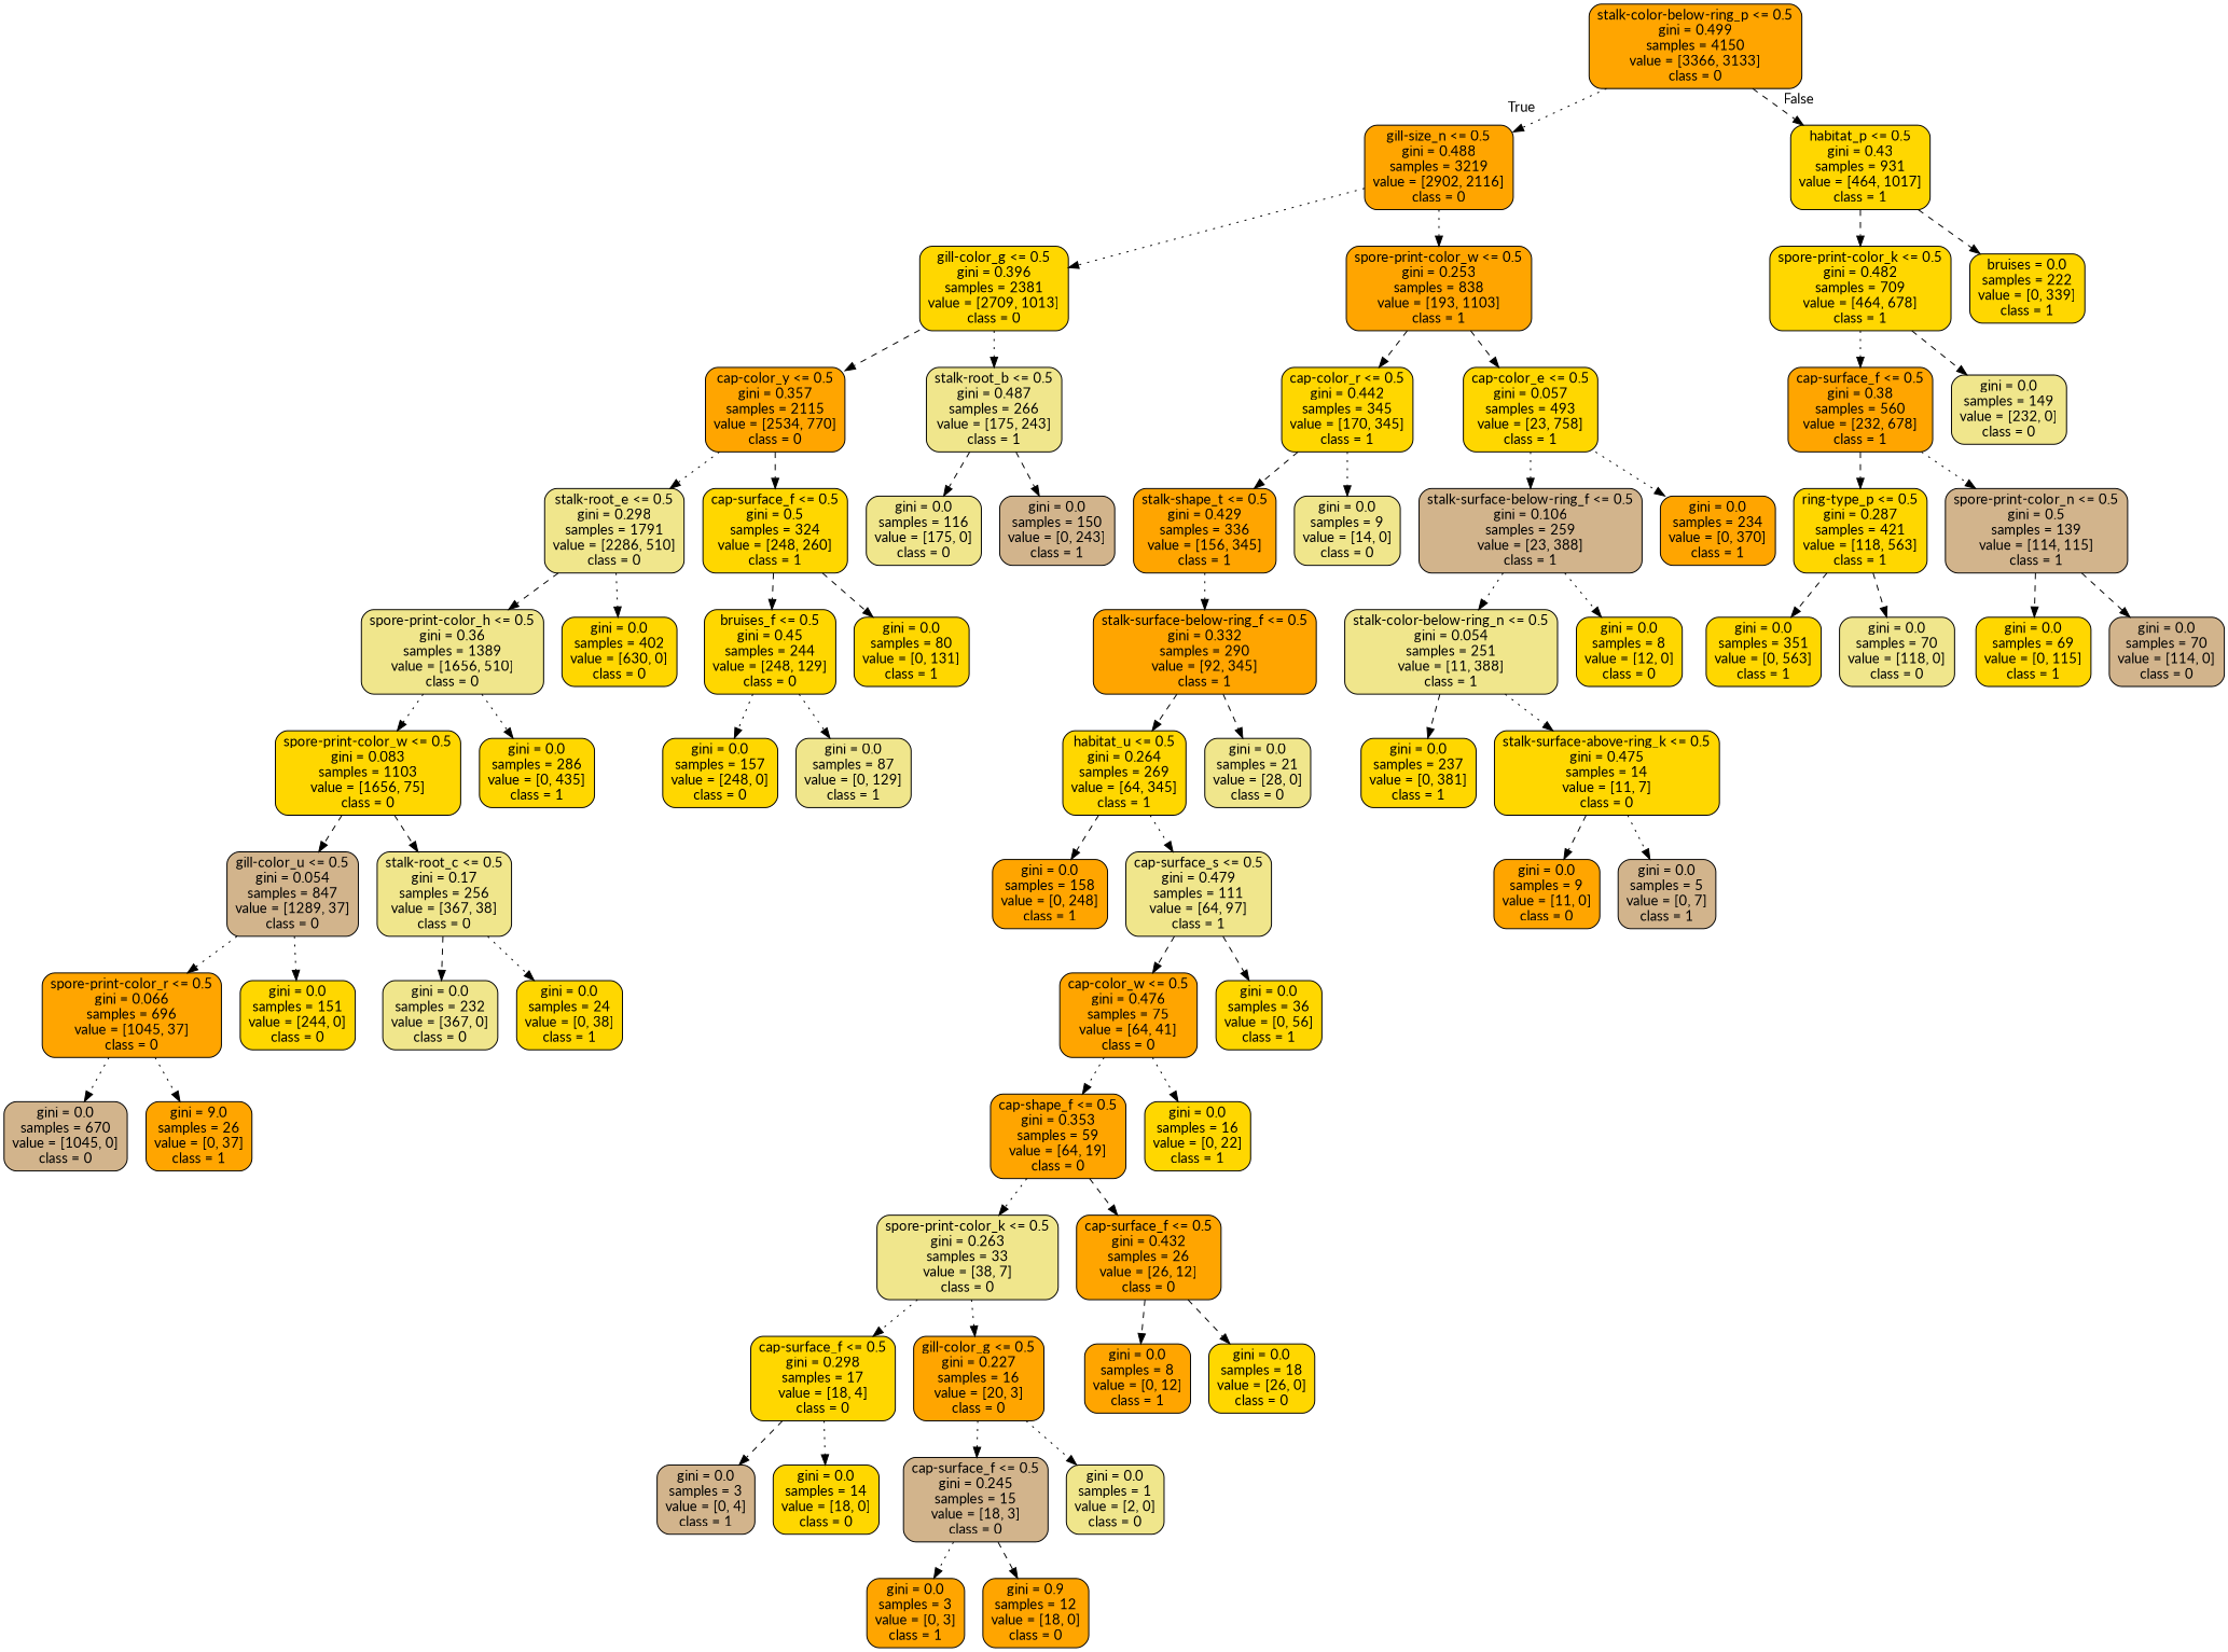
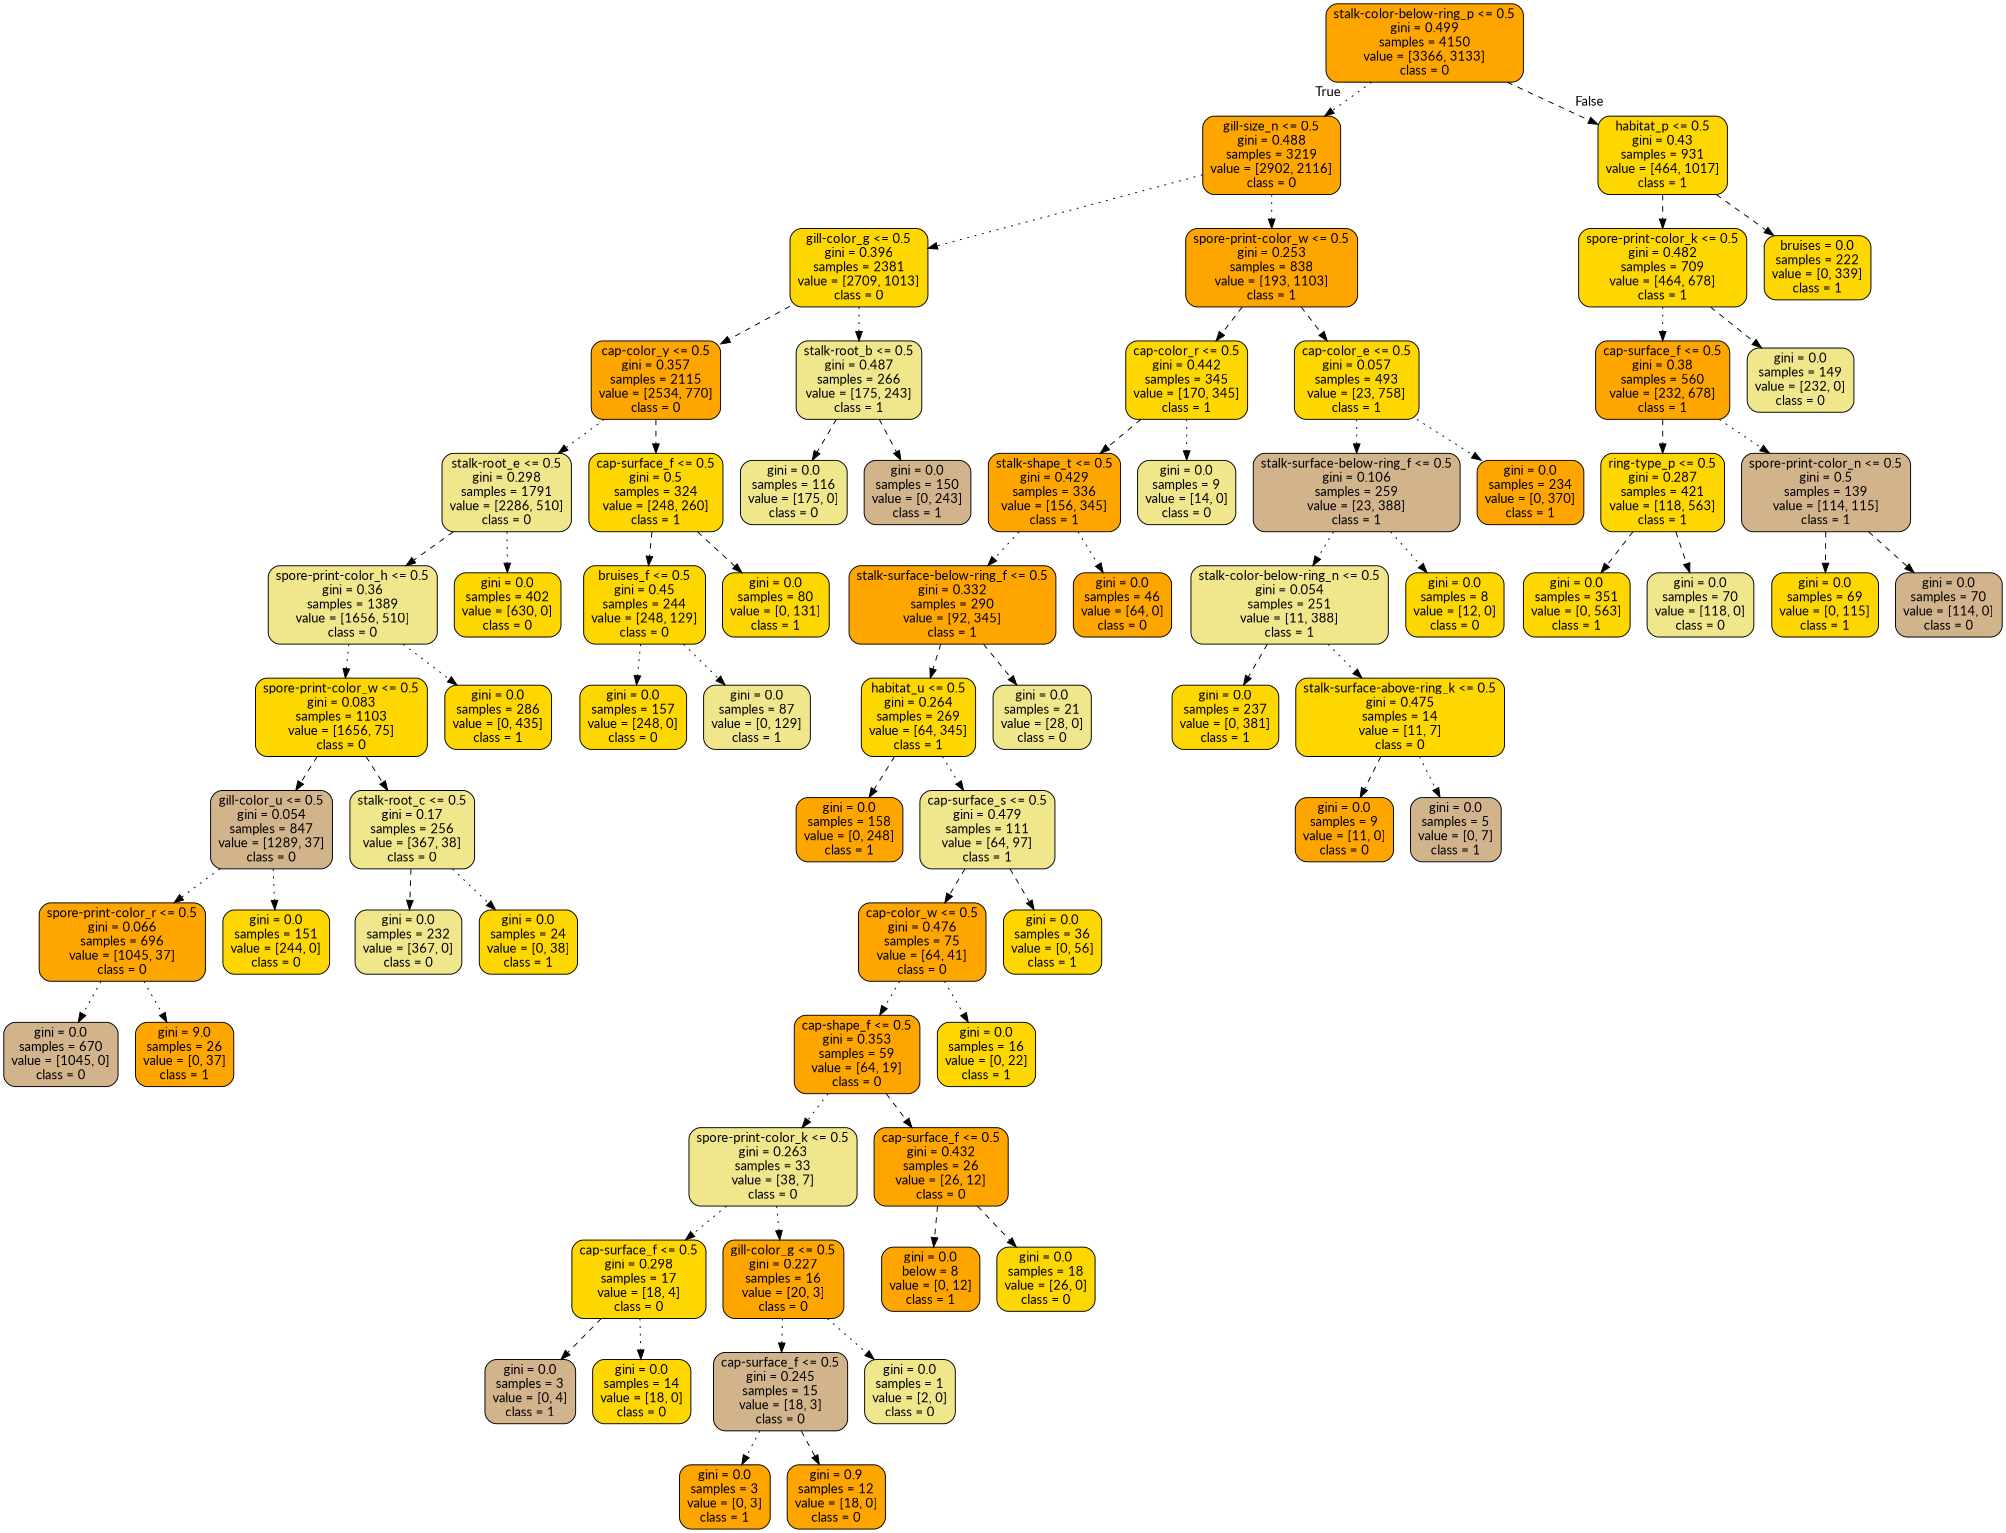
  digraph {
    fontname=Lato
    node [color=black fillcolor=gold fontname=Lato shape=box style="filled, rounded"]
    edge [fontname=Lato style=dotted]
    n1 [fillcolor=orange label="stalk-color-below-ring_p <= 0.5\ngini = 0.499\nsamples = 4150\nvalue = [3366, 3133]\nclass = 0"]
    n2 [fillcolor=orange label="gill-size_n <= 0.5\ngini = 0.488\nsamples = 3219\nvalue = [2902, 2116]\nclass = 0"]
    n3 [label="habitat_p <= 0.5\ngini = 0.43\nsamples = 931\nvalue = [464, 1017]\nclass = 1"]
    n4 [label="gill-color_g <= 0.5\ngini = 0.396\nsamples = 2381\nvalue = [2709, 1013]\nclass = 0"]
    n5 [fillcolor=orange label="spore-print-color_w <= 0.5\ngini = 0.253\nsamples = 838\nvalue = [193, 1103]\nclass = 1"]
    n6 [label="spore-print-color_k <= 0.5\ngini = 0.482\nsamples = 709\nvalue = [464, 678]\nclass = 1"]
    n7 [label="bruises = 0.0\nsamples = 222\nvalue = [0, 339]\nclass = 1"]
    n8 [fillcolor=orange label="cap-color_y <= 0.5\ngini = 0.357\nsamples = 2115\nvalue = [2534, 770]\nclass = 0"]
    n9 [fillcolor=khaki label="stalk-root_b <= 0.5\ngini = 0.487\nsamples = 266\nvalue = [175, 243]\nclass = 1"]
    n10 [label="cap-color_r <= 0.5\ngini = 0.442\nsamples = 345\nvalue = [170, 345]\nclass = 1"]
    n11 [label="cap-color_e <= 0.5\ngini = 0.057\nsamples = 493\nvalue = [23, 758]\nclass = 1"]
    n12 [fillcolor=khaki label="stalk-root_e <= 0.5\ngini = 0.298\nsamples = 1791\nvalue = [2286, 510]\nclass = 0"]
    n13 [label="cap-surface_f <= 0.5\ngini = 0.5\nsamples = 324\nvalue = [248, 260]\nclass = 1"]
    n14 [fillcolor=khaki label="gini = 0.0\nsamples = 116\nvalue = [175, 0]\nclass = 0"]
    n15 [fillcolor=tan label="gini = 0.0\nsamples = 150\nvalue = [0, 243]\nclass = 1"]
    n16 [fillcolor=khaki label="spore-print-color_h <= 0.5\ngini = 0.36\nsamples = 1389\nvalue = [1656, 510]\nclass = 0"]
    n17 [label="gini = 0.0\nsamples = 402\nvalue = [630, 0]\nclass = 0"]
    n18 [label="bruises_f <= 0.5\ngini = 0.45\nsamples = 244\nvalue = [248, 129]\nclass = 0"]
    n19 [label="gini = 0.0\nsamples = 80\nvalue = [0, 131]\nclass = 1"]
    n20 [label="spore-print-color_w <= 0.5\ngini = 0.083\nsamples = 1103\nvalue = [1656, 75]\nclass = 0"]
    n21 [label="gini = 0.0\nsamples = 286\nvalue = [0, 435]\nclass = 1"]
    n22 [fillcolor=tan label="gill-color_u <= 0.5\ngini = 0.054\nsamples = 847\nvalue = [1289, 37]\nclass = 0"]
    n23 [fillcolor=khaki label="stalk-root_c <= 0.5\ngini = 0.17\nsamples = 256\nvalue = [367, 38]\nclass = 0"]
    n24 [fillcolor=orange label="spore-print-color_r <= 0.5\ngini = 0.066\nsamples = 696\nvalue = [1045, 37]\nclass = 0"]
    n25 [label="gini = 0.0\nsamples = 151\nvalue = [244, 0]\nclass = 0"]
    n26 [fillcolor=khaki label="gini = 0.0\nsamples = 232\nvalue = [367, 0]\nclass = 0"]
    n27 [label="gini = 0.0\nsamples = 24\nvalue = [0, 38]\nclass = 1"]
    n28 [fillcolor=tan label="gini = 0.0\nsamples = 670\nvalue = [1045, 0]\nclass = 0"]
    n29 [fillcolor=orange label="gini = 9.0\nsamples = 26\nvalue = [0, 37]\nclass = 1"]
    n30 [label="gini = 0.0\nsamples = 157\nvalue = [248, 0]\nclass = 0"]
    n31 [fillcolor=khaki label="gini = 0.0\nsamples = 87\nvalue = [0, 129]\nclass = 1"]
    n32 [fillcolor=orange label="stalk-shape_t <= 0.5\ngini = 0.429\nsamples = 336\nvalue = [156, 345]\nclass = 1"]
    n33 [fillcolor=khaki label="gini = 0.0\nsamples = 9\nvalue = [14, 0]\nclass = 0"]
    n34 [fillcolor=tan label="stalk-surface-below-ring_f <= 0.5\ngini = 0.106\nsamples = 259\nvalue = [23, 388]\nclass = 1"]
    n35 [fillcolor=orange label="gini = 0.0\nsamples = 234\nvalue = [0, 370]\nclass = 1"]
    n36 [fillcolor=orange label="stalk-surface-below-ring_f <= 0.5\ngini = 0.332\nsamples = 290\nvalue = [92, 345]\nclass = 1"]
+   n37 [fillcolor=orange label="gini = 0.0\nsamples = 46\nvalue = [64, 0]\nclass = 0"]
    n38 [label="habitat_u <= 0.5\ngini = 0.264\nsamples = 269\nvalue = [64, 345]\nclass = 1"]
    n39 [fillcolor=khaki label="gini = 0.0\nsamples = 21\nvalue = [28, 0]\nclass = 0"]
    n40 [fillcolor=orange label="gini = 0.0\nsamples = 158\nvalue = [0, 248]\nclass = 1"]
    n41 [fillcolor=khaki label="cap-surface_s <= 0.5\ngini = 0.479\nsamples = 111\nvalue = [64, 97]\nclass = 1"]
    n42 [fillcolor=orange label="cap-color_w <= 0.5\ngini = 0.476\nsamples = 75\nvalue = [64, 41]\nclass = 0"]
    n43 [label="gini = 0.0\nsamples = 36\nvalue = [0, 56]\nclass = 1"]
    n44 [fillcolor=orange label="cap-shape_f <= 0.5\ngini = 0.353\nsamples = 59\nvalue = [64, 19]\nclass = 0"]
    n45 [label="gini = 0.0\nsamples = 16\nvalue = [0, 22]\nclass = 1"]
    n46 [fillcolor=khaki label="spore-print-color_k <= 0.5\ngini = 0.263\nsamples = 33\nvalue = [38, 7]\nclass = 0"]
    n47 [fillcolor=orange label="cap-surface_f <= 0.5\ngini = 0.432\nsamples = 26\nvalue = [26, 12]\nclass = 0"]
    n48 [label="cap-surface_f <= 0.5\ngini = 0.298\nsamples = 17\nvalue = [18, 4]\nclass = 0"]
    n49 [fillcolor=orange label="gill-color_g <= 0.5\ngini = 0.227\nsamples = 16\nvalue = [20, 3]\nclass = 0"]
-   n50 [fillcolor=orange label="gini = 0.0\nsamples = 8\nvalue = [0, 12]\nclass = 1"]
+   n50 [fillcolor=orange label="gini = 0.0\nbelow = 8\nvalue = [0, 12]\nclass = 1"]
    n51 [label="gini = 0.0\nsamples = 18\nvalue = [26, 0]\nclass = 0"]
    n52 [fillcolor=tan label="gini = 0.0\nsamples = 3\nvalue = [0, 4]\nclass = 1"]
    n53 [label="gini = 0.0\nsamples = 14\nvalue = [18, 0]\nclass = 0"]
    n54 [fillcolor=tan label="cap-surface_f <= 0.5\ngini = 0.245\nsamples = 15\nvalue = [18, 3]\nclass = 0"]
    n55 [fillcolor=khaki label="gini = 0.0\nsamples = 1\nvalue = [2, 0]\nclass = 0"]
    n56 [fillcolor=orange label="gini = 0.0\nsamples = 3\nvalue = [0, 3]\nclass = 1"]
    n57 [fillcolor=orange label="gini = 0.9\nsamples = 12\nvalue = [18, 0]\nclass = 0"]
    n58 [fillcolor=khaki label="stalk-color-below-ring_n <= 0.5\ngini = 0.054\nsamples = 251\nvalue = [11, 388]\nclass = 1"]
    n59 [label="gini = 0.0\nsamples = 8\nvalue = [12, 0]\nclass = 0"]
    n60 [label="gini = 0.0\nsamples = 237\nvalue = [0, 381]\nclass = 1"]
    n61 [label="stalk-surface-above-ring_k <= 0.5\ngini = 0.475\nsamples = 14\nvalue = [11, 7]\nclass = 0"]
    n62 [fillcolor=orange label="gini = 0.0\nsamples = 9\nvalue = [11, 0]\nclass = 0"]
    n63 [fillcolor=tan label="gini = 0.0\nsamples = 5\nvalue = [0, 7]\nclass = 1"]
    n64 [fillcolor=orange label="cap-surface_f <= 0.5\ngini = 0.38\nsamples = 560\nvalue = [232, 678]\nclass = 1"]
    n65 [fillcolor=khaki label="gini = 0.0\nsamples = 149\nvalue = [232, 0]\nclass = 0"]
    n66 [label="ring-type_p <= 0.5\ngini = 0.287\nsamples = 421\nvalue = [118, 563]\nclass = 1"]
    n67 [fillcolor=tan label="spore-print-color_n <= 0.5\ngini = 0.5\nsamples = 139\nvalue = [114, 115]\nclass = 1"]
    n68 [label="gini = 0.0\nsamples = 351\nvalue = [0, 563]\nclass = 1"]
    n69 [fillcolor=khaki label="gini = 0.0\nsamples = 70\nvalue = [118, 0]\nclass = 0"]
    n70 [label="gini = 0.0\nsamples = 69\nvalue = [0, 115]\nclass = 1"]
    n71 [fillcolor=tan label="gini = 0.0\nsamples = 70\nvalue = [114, 0]\nclass = 0"]
    n1 -> n2 [headlabel=True labelangle=45 labeldistance=2.5]
    n1 -> n3 [headlabel=False labelangle=-45 labeldistance=2.5 style=dashed]
    n2 -> n4
    n2 -> n5
    n3 -> n6 [style=dashed]
    n3 -> n7 [style=dashed]
    n4 -> n8 [style=dashed]
    n4 -> n9
    n5 -> n10 [style=dashed]
    n5 -> n11 [style=dashed]
    n6 -> n64
    n6 -> n65 [style=dashed]
    n8 -> n12
    n8 -> n13 [style=dashed]
    n9 -> n14 [style=dashed]
    n9 -> n15 [style=dashed]
    n10 -> n32 [style=dashed]
    n10 -> n33
    n11 -> n34
    n11 -> n35
    n12 -> n16 [style=dashed]
    n12 -> n17
    n13 -> n18 [style=dashed]
    n13 -> n19 [style=dashed]
    n16 -> n20
    n16 -> n21
    n18 -> n30
    n18 -> n31
    n20 -> n22 [style=dashed]
    n20 -> n23 [style=dashed]
    n22 -> n24
    n22 -> n25
    n23 -> n26 [style=dashed]
    n23 -> n27
    n24 -> n28
    n24 -> n29
    n32 -> n36
+   n32 -> n37
    n34 -> n58
    n34 -> n59
    n36 -> n38 [style=dashed]
    n36 -> n39 [style=dashed]
    n38 -> n40 [style=dashed]
    n38 -> n41
    n41 -> n42 [style=dashed]
    n41 -> n43 [style=dashed]
    n42 -> n44
    n42 -> n45
    n44 -> n46
    n44 -> n47 [style=dashed]
    n46 -> n48
    n46 -> n49
    n47 -> n50 [style=dashed]
    n47 -> n51 [style=dashed]
    n48 -> n52 [style=dashed]
    n48 -> n53
    n49 -> n54
    n49 -> n55
    n54 -> n56
    n54 -> n57 [style=dashed]
    n58 -> n60 [style=dashed]
    n58 -> n61
    n61 -> n62 [style=dashed]
    n61 -> n63
    n64 -> n66 [style=dashed]
    n64 -> n67
    n66 -> n68 [style=dashed]
    n66 -> n69 [style=dashed]
    n67 -> n70 [style=dashed]
    n67 -> n71 [style=dashed]
  }
